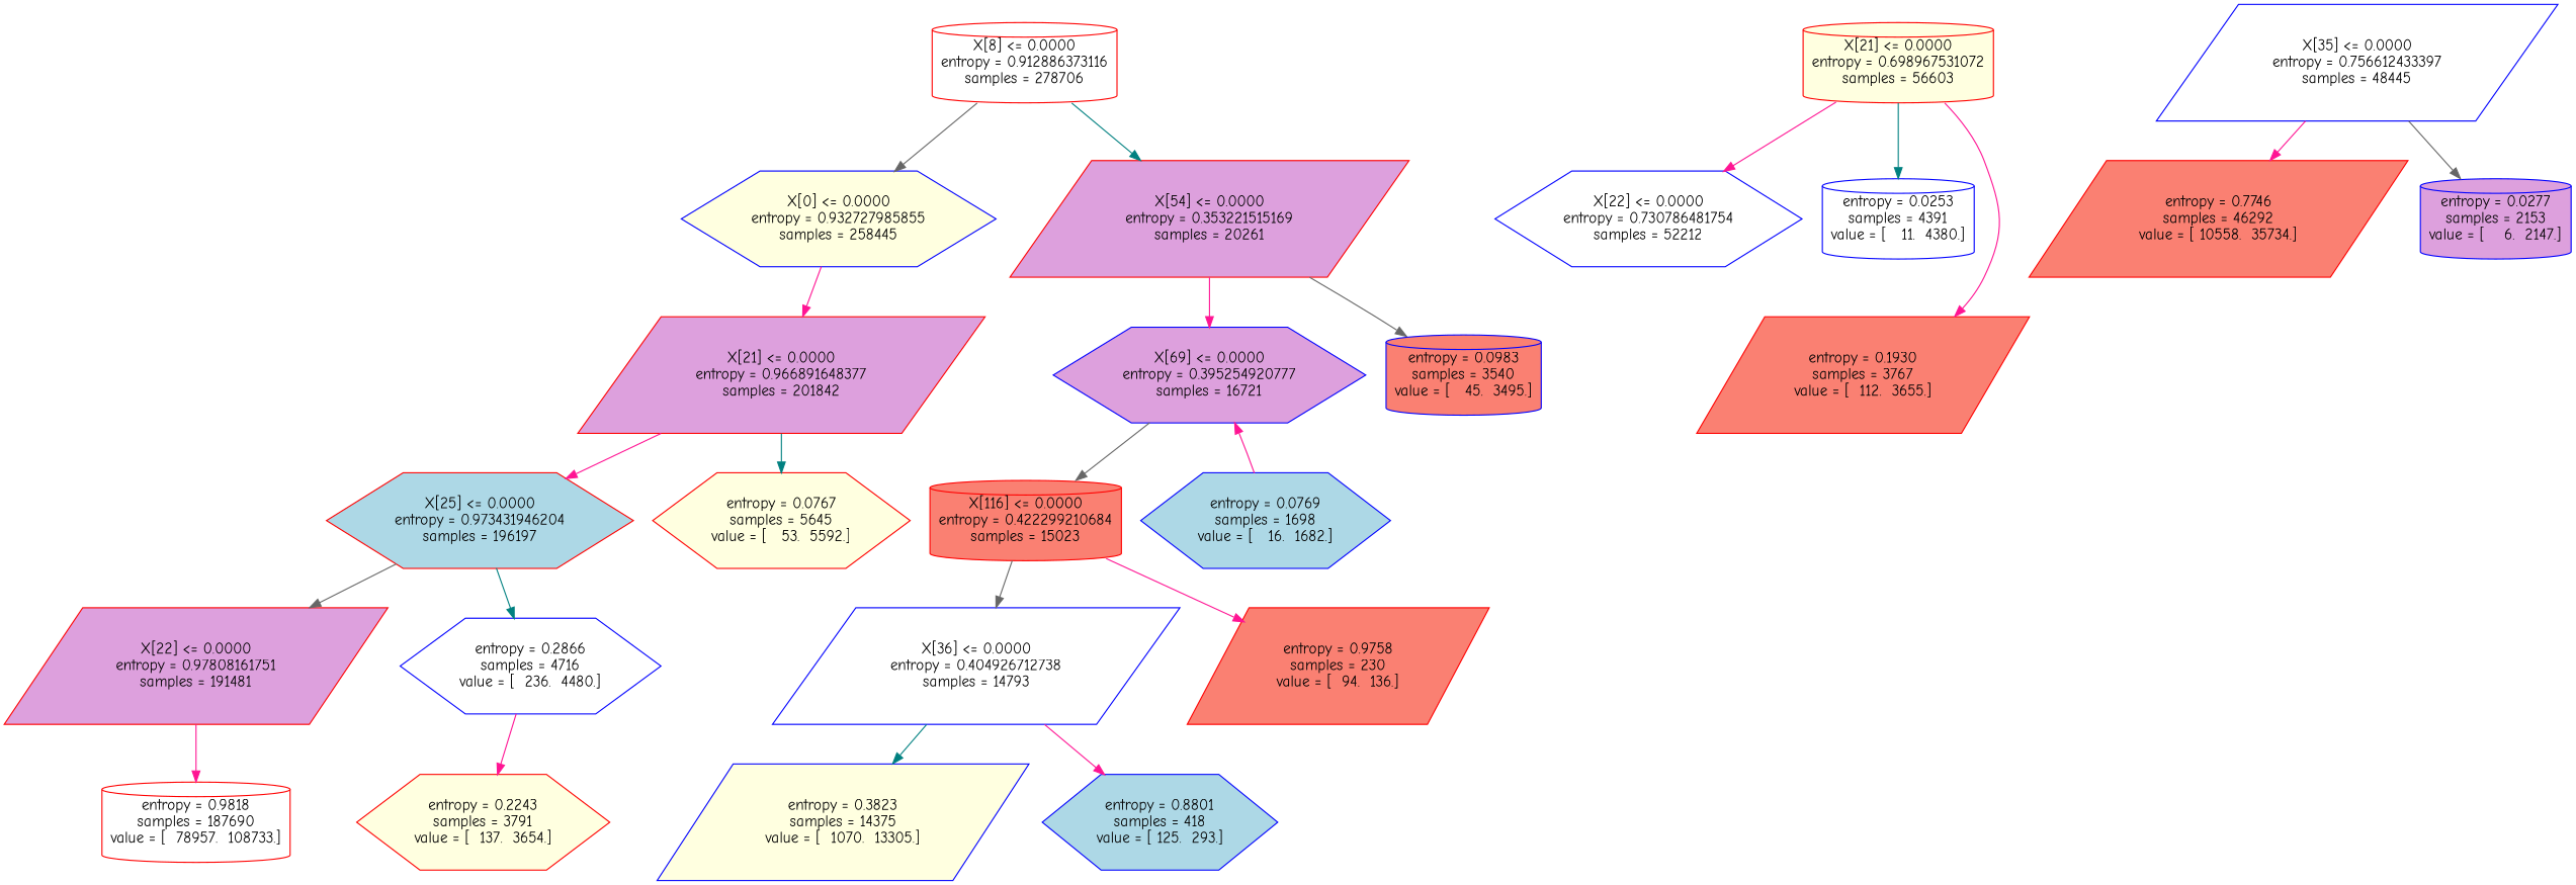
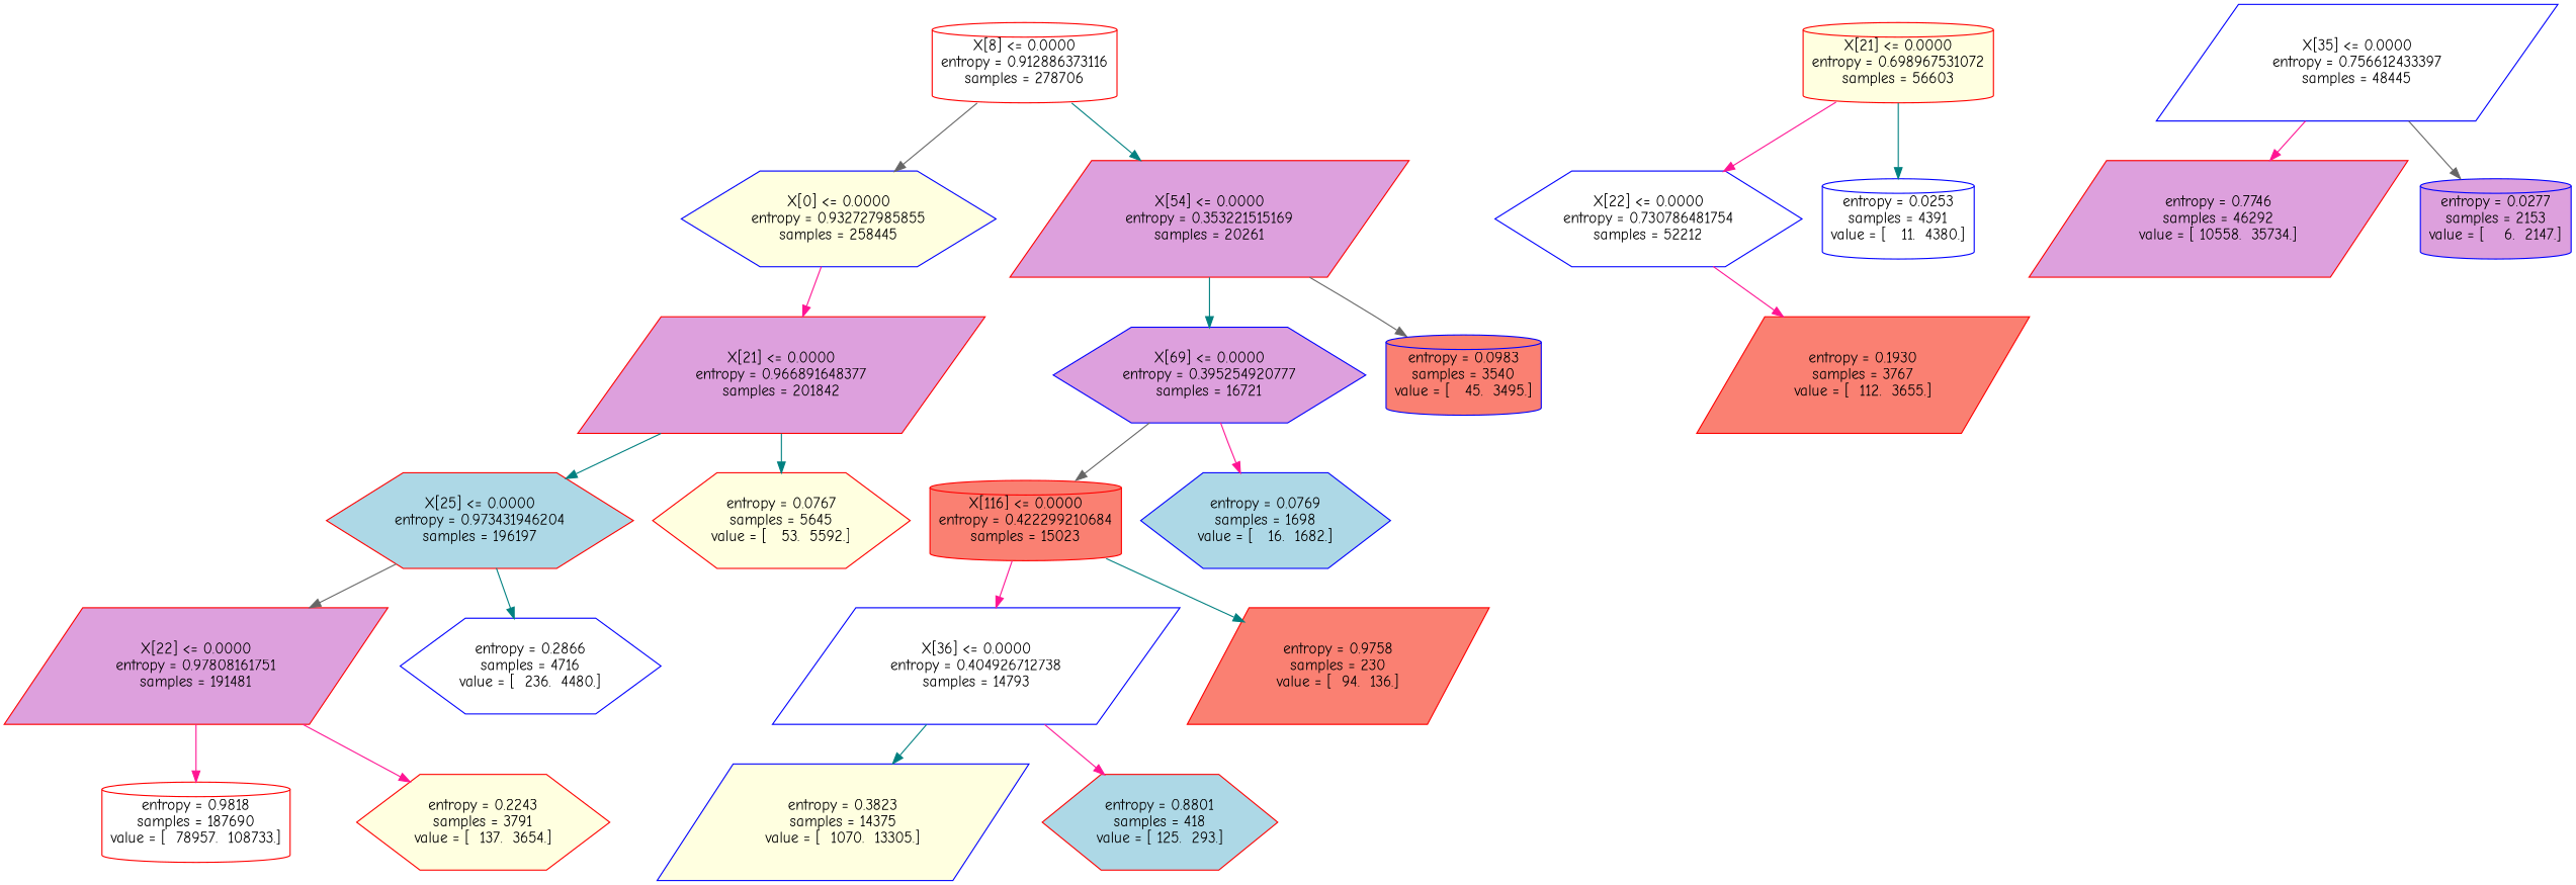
  digraph {
    fontname="Comic Neue"
    node [color=red fillcolor=white fontname="Comic Neue" shape=hexagon style=filled]
    edge [color=deeppink fontname="Comic Neue"]
    n1 [label="X[8] <= 0.0000\nentropy = 0.912886373116\nsamples = 278706" shape=cylinder]
    n2 [color=blue fillcolor=lightyellow label="X[0] <= 0.0000\nentropy = 0.932727985855\nsamples = 258445"]
    n3 [fillcolor=plum label="X[54] <= 0.0000\nentropy = 0.353221515169\nsamples = 20261" shape=parallelogram]
    n4 [fillcolor=plum label="X[21] <= 0.0000\nentropy = 0.966891648377\nsamples = 201842" shape=parallelogram]
    n5 [color=blue fillcolor=plum label="X[69] <= 0.0000\nentropy = 0.395254920777\nsamples = 16721"]
    n6 [color=blue fillcolor=salmon label="entropy = 0.0983\nsamples = 3540\nvalue = [   45.  3495.]" shape=cylinder]
    n7 [fillcolor=lightblue label="X[25] <= 0.0000\nentropy = 0.973431946204\nsamples = 196197"]
    n8 [fillcolor=lightyellow label="entropy = 0.0767\nsamples = 5645\nvalue = [   53.  5592.]"]
    n9 [fillcolor=lightyellow label="X[21] <= 0.0000\nentropy = 0.698967531072\nsamples = 56603" shape=cylinder]
    n10 [color=blue label="X[22] <= 0.0000\nentropy = 0.730786481754\nsamples = 52212"]
    n11 [color=blue label="entropy = 0.0253\nsamples = 4391\nvalue = [   11.  4380.]" shape=cylinder]
    n12 [fillcolor=plum label="X[22] <= 0.0000\nentropy = 0.97808161751\nsamples = 191481" shape=parallelogram]
    n13 [color=blue label="entropy = 0.2866\nsamples = 4716\nvalue = [  236.  4480.]"]
    n14 [label="entropy = 0.9818\nsamples = 187690\nvalue = [  78957.  108733.]" shape=cylinder]
    n15 [fillcolor=lightyellow label="entropy = 0.2243\nsamples = 3791\nvalue = [  137.  3654.]"]
    n16 [fillcolor=salmon label="entropy = 0.1930\nsamples = 3767\nvalue = [  112.  3655.]" shape=parallelogram]
    n17 [color=blue label="X[35] <= 0.0000\nentropy = 0.756612433397\nsamples = 48445" shape=parallelogram]
-   n18 [fillcolor=salmon label="entropy = 0.7746\nsamples = 46292\nvalue = [ 10558.  35734.]" shape=parallelogram]
+   n18 [fillcolor=plum label="entropy = 0.7746\nsamples = 46292\nvalue = [ 10558.  35734.]" shape=parallelogram]
    n19 [color=blue fillcolor=plum label="entropy = 0.0277\nsamples = 2153\nvalue = [    6.  2147.]" shape=cylinder]
    n20 [fillcolor=salmon label="X[116] <= 0.0000\nentropy = 0.422299210684\nsamples = 15023" shape=cylinder]
    n21 [color=blue fillcolor=lightblue label="entropy = 0.0769\nsamples = 1698\nvalue = [   16.  1682.]"]
    n22 [color=blue label="X[36] <= 0.0000\nentropy = 0.404926712738\nsamples = 14793" shape=parallelogram]
    n23 [fillcolor=salmon label="entropy = 0.9758\nsamples = 230\nvalue = [  94.  136.]" shape=parallelogram]
    n24 [color=blue fillcolor=lightyellow label="entropy = 0.3823\nsamples = 14375\nvalue = [  1070.  13305.]" shape=parallelogram]
-   n25 [color=blue fillcolor=lightblue label="entropy = 0.8801\nsamples = 418\nvalue = [ 125.  293.]"]
+   n25 [fillcolor=lightblue label="entropy = 0.8801\nsamples = 418\nvalue = [ 125.  293.]"]
    n1 -> n2 [color=gray40]
    n1 -> n3 [color=teal]
    n2 -> n4
-   n3 -> n5
+   n3 -> n5 [color=teal]
    n3 -> n6 [color=gray40]
-   n4 -> n7
+   n4 -> n7 [color=teal]
    n4 -> n8 [color=teal]
    n5 -> n20 [color=gray40]
-   n21 -> n5
+   n5 -> n21
    n7 -> n12 [color=gray40]
    n7 -> n13 [color=teal]
    n9 -> n10
    n9 -> n11 [color=teal]
-   n9 -> n16
+   n10 -> n16
    n12 -> n14
-   n13 -> n15
+   n12 -> n15
    n17 -> n18
    n17 -> n19 [color=gray40]
-   n20 -> n22 [color=gray40]
-   n20 -> n23
+   n20 -> n22
+   n20 -> n23 [color=teal]
    n22 -> n24 [color=teal]
    n22 -> n25
  }
